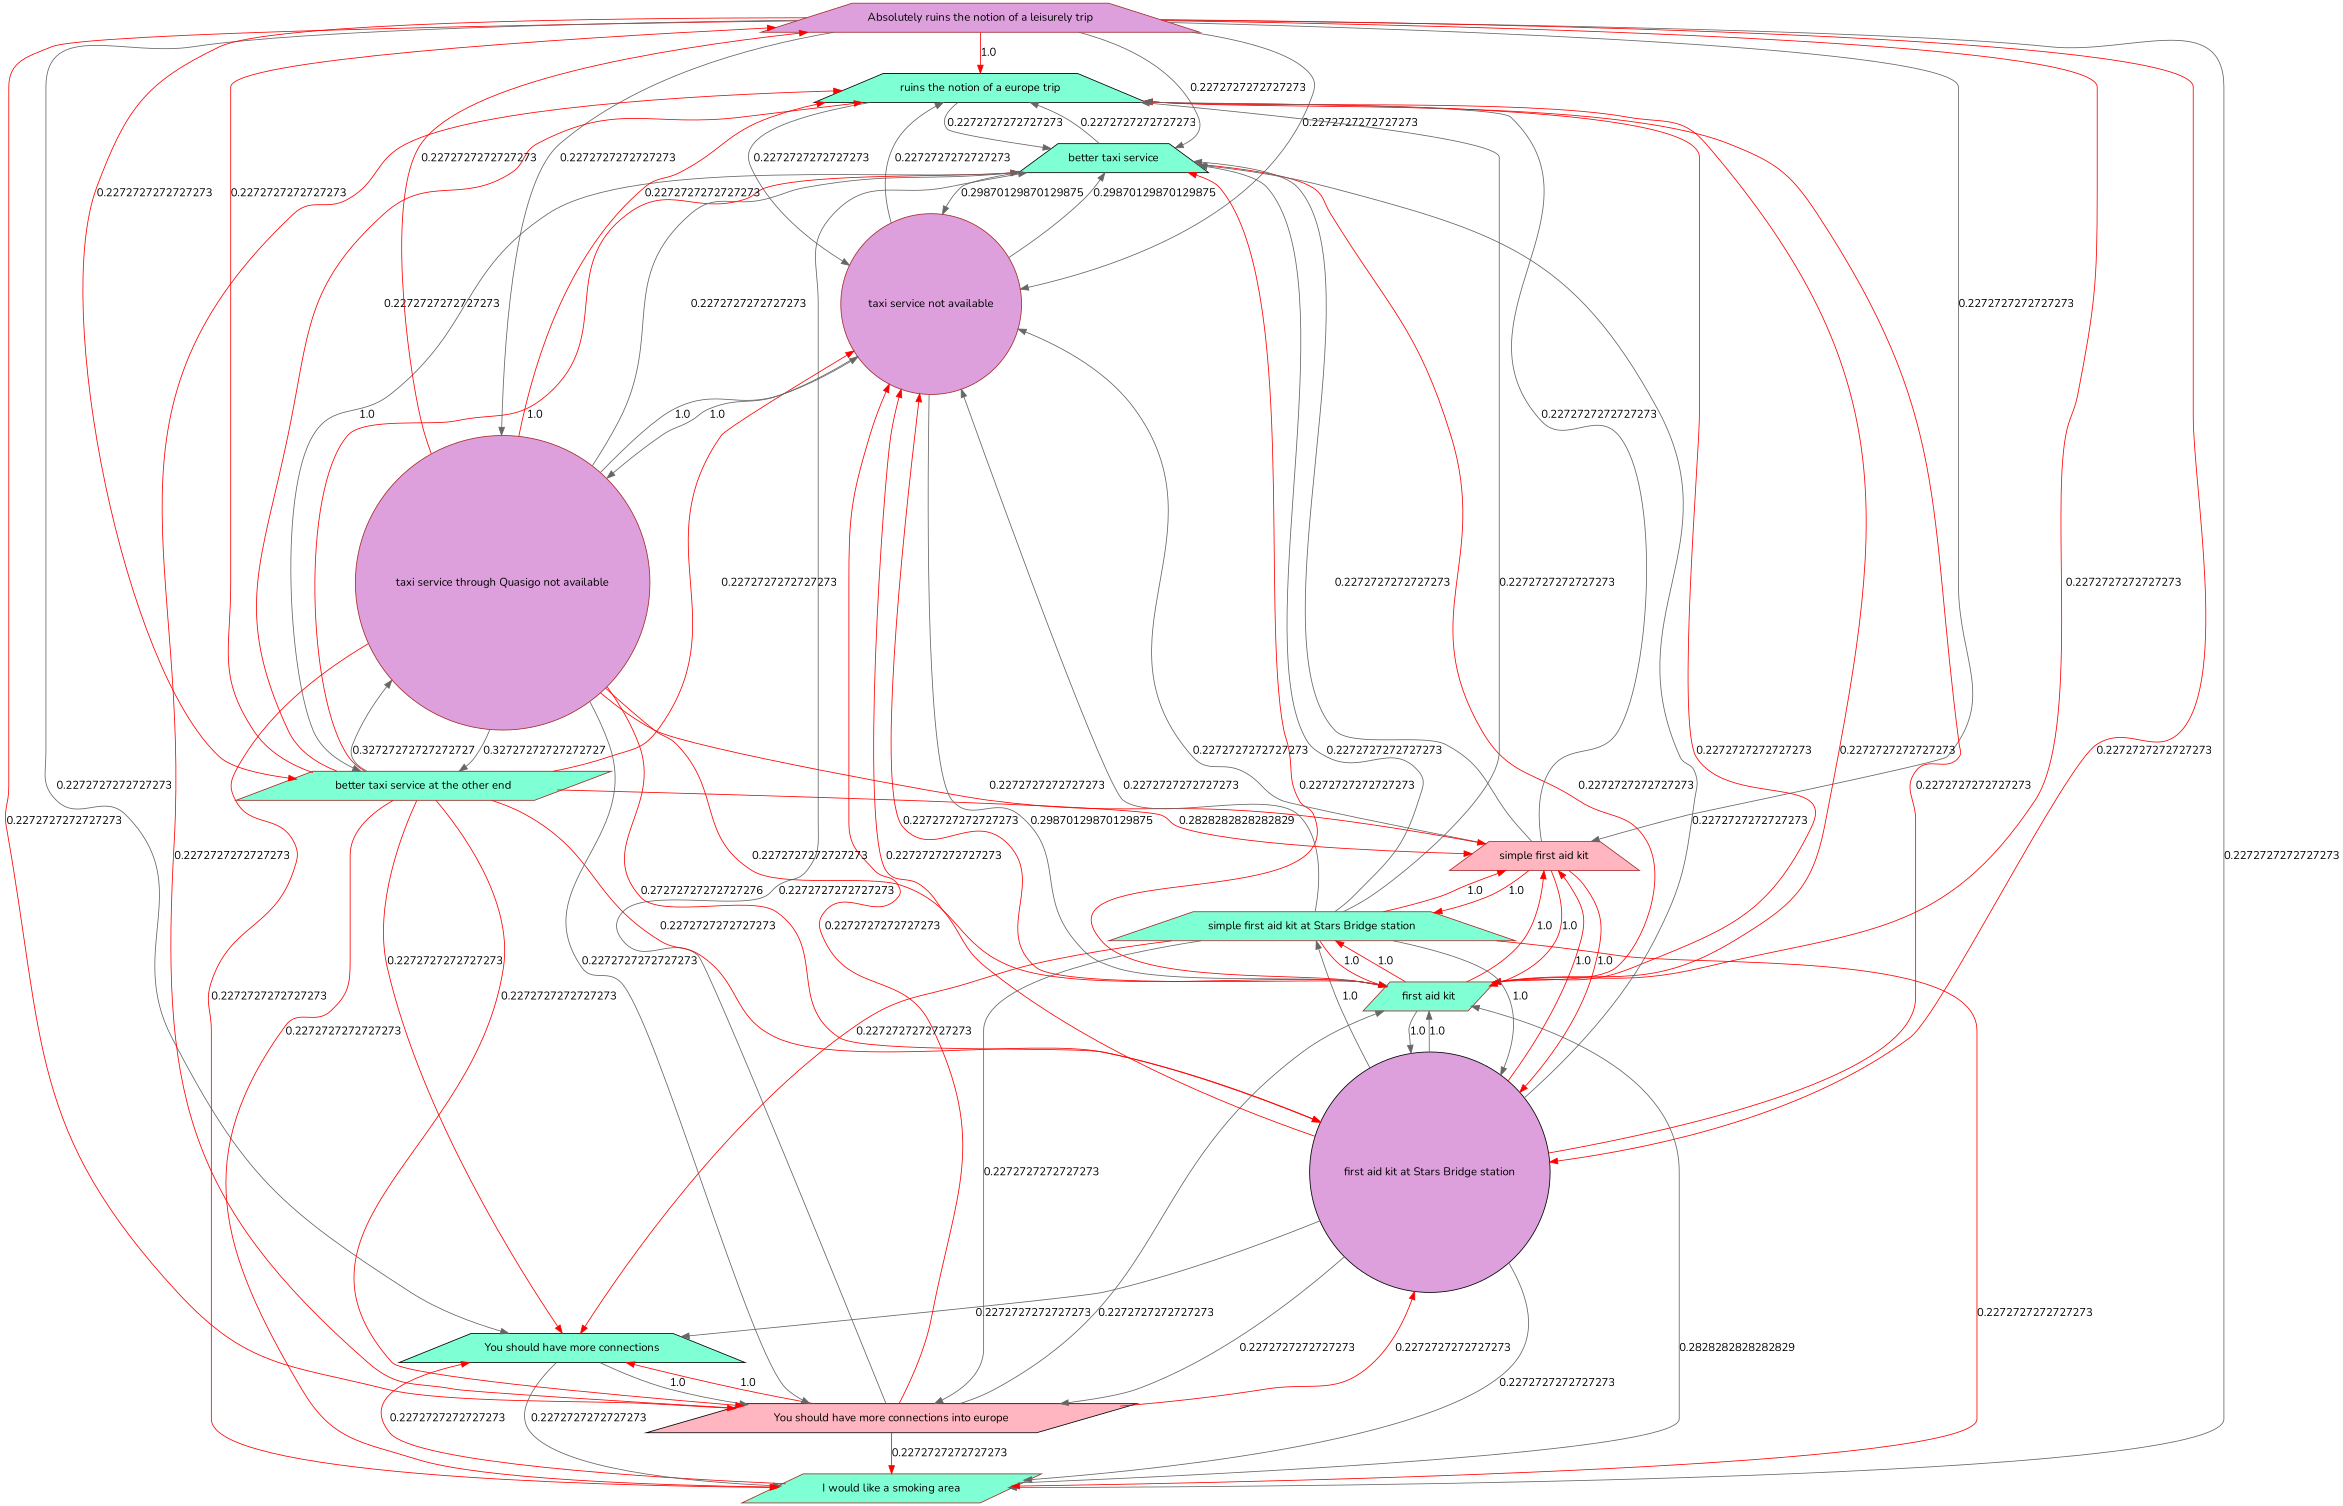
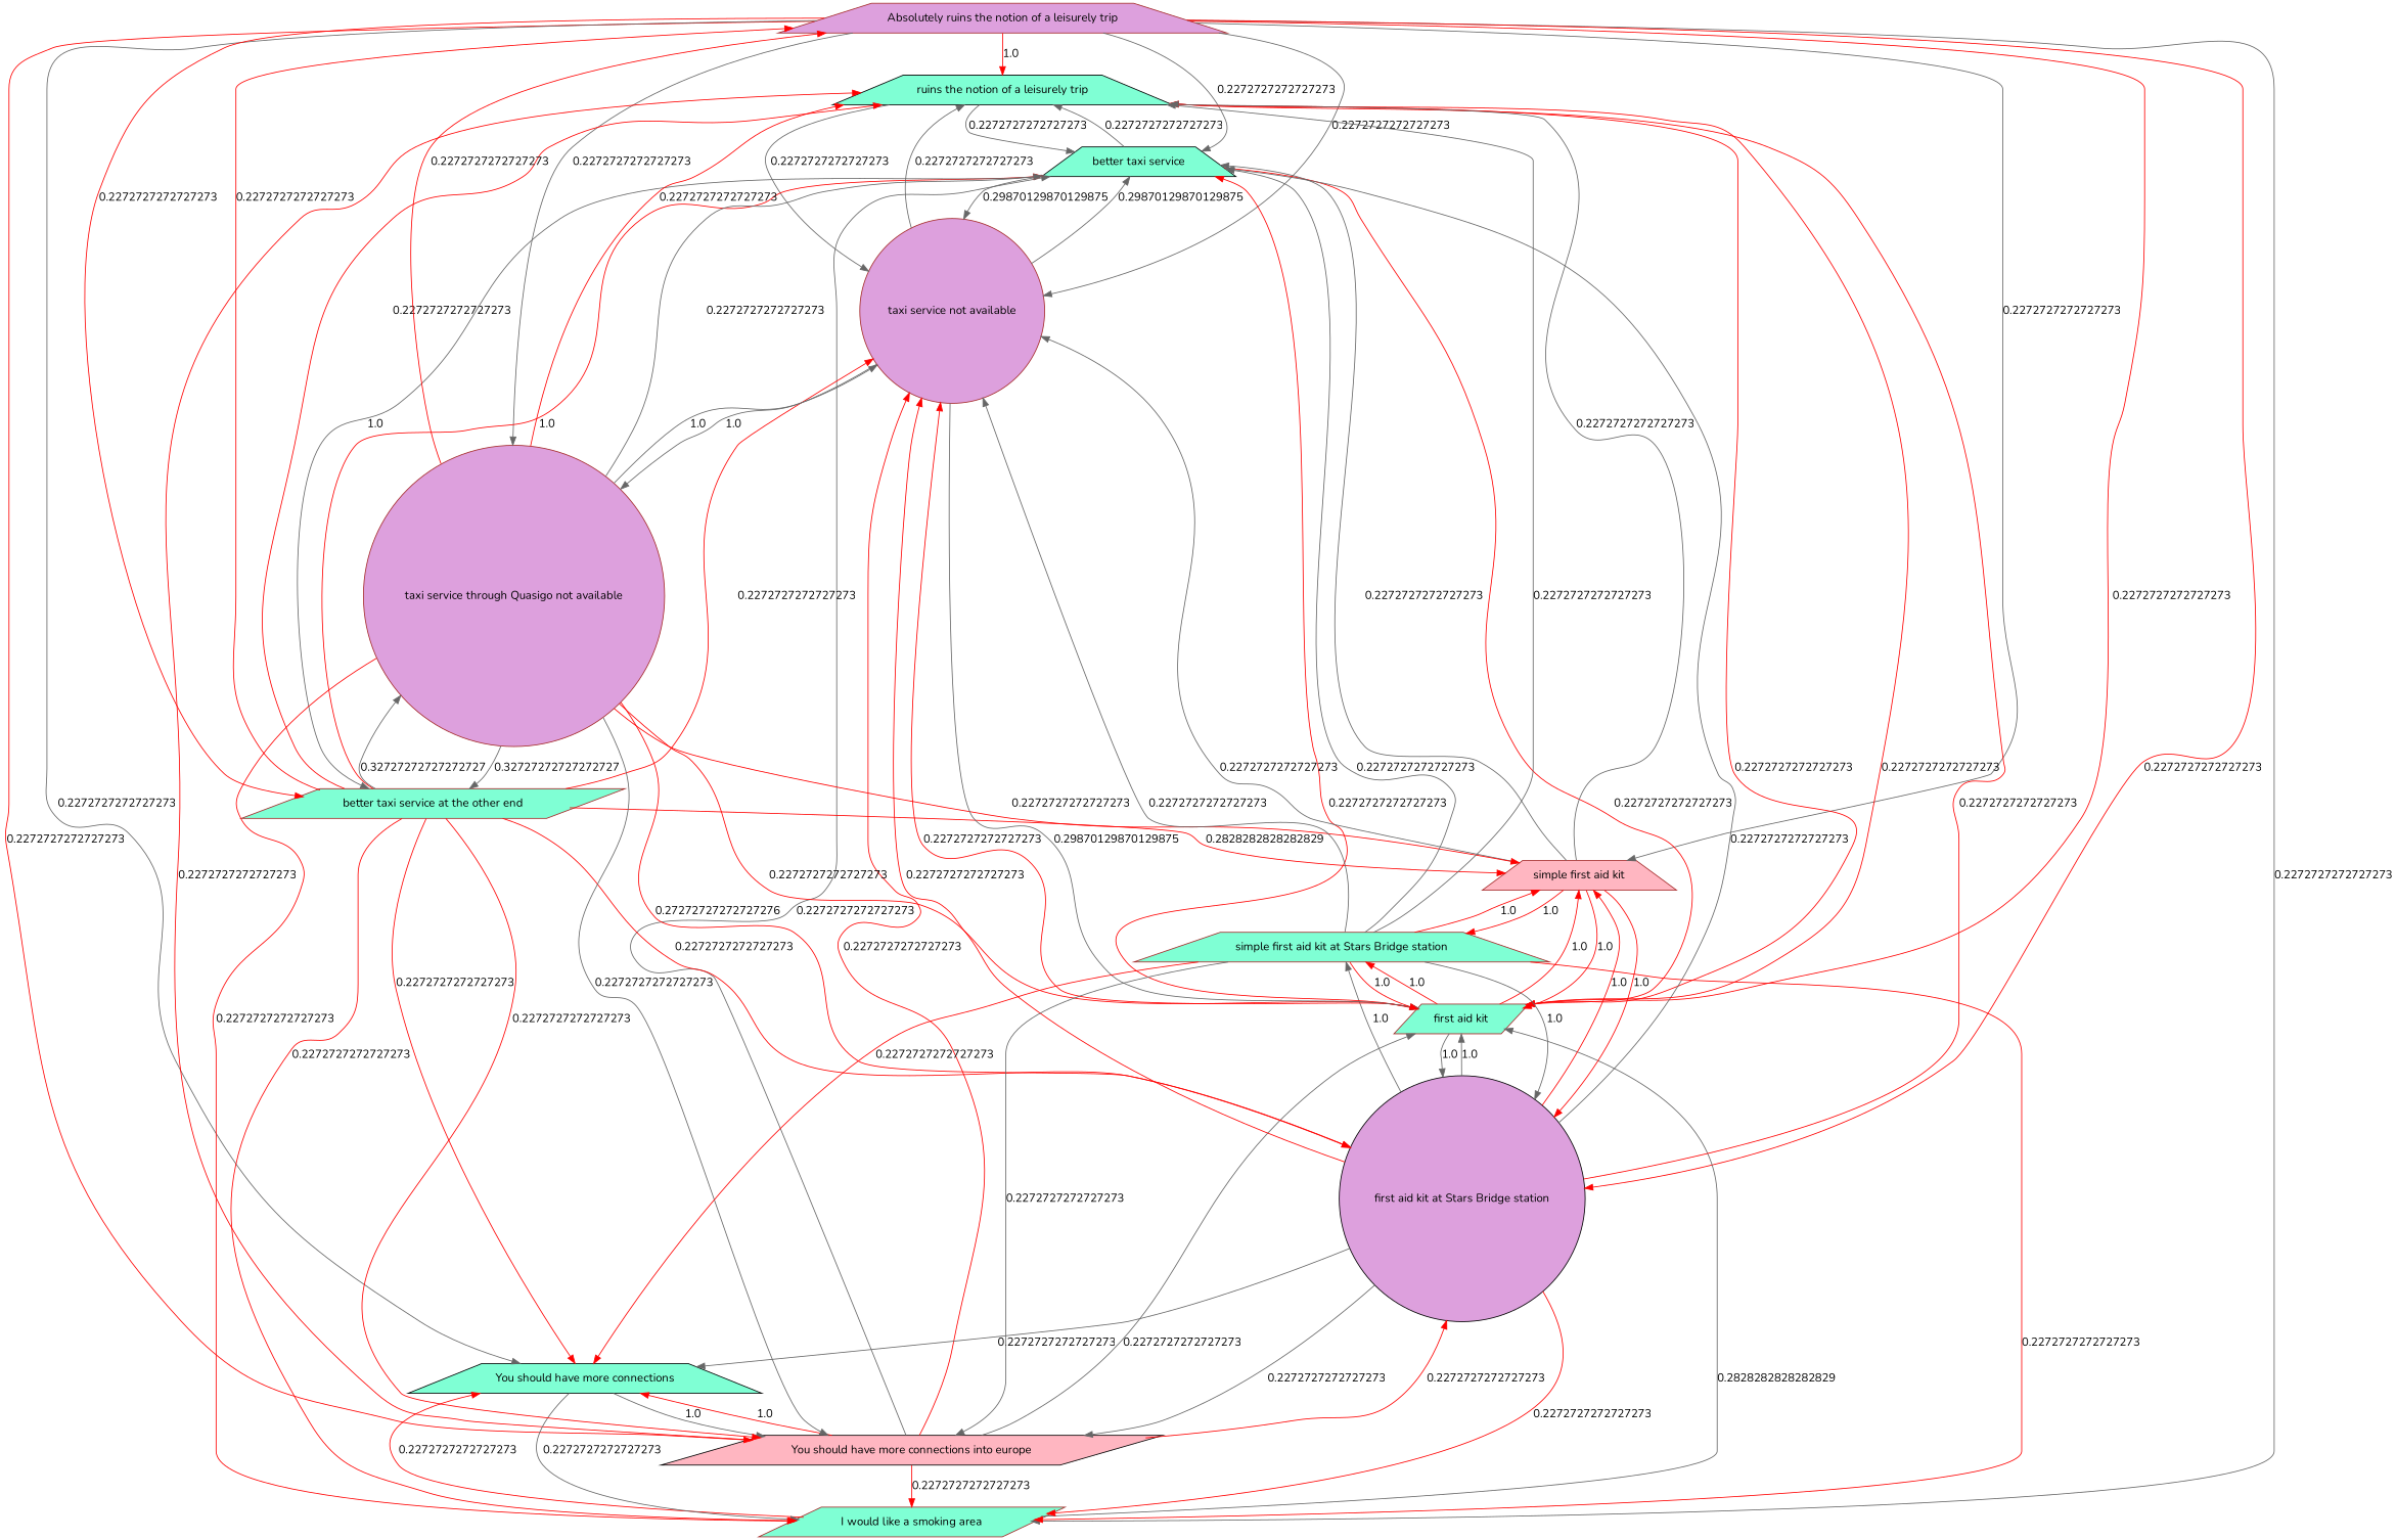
  digraph {
    fontname=Nunito
    node [color=brown fillcolor=aquamarine fontname=Nunito shape=trapezium style=filled]
    edge [color=red fontname=Nunito]
    "Absolutely ruins the notion of a leisurely trip" [fillcolor=plum]
-   "ruins the notion of a leisurely trip" [color=black label="ruins the notion of a europe trip"]
+   "ruins the notion of a leisurely trip" [color=black]
    "I would like a smoking area" [shape=parallelogram]
    "You should have more connections into europe" [color=black fillcolor=lightpink shape=parallelogram]
    "You should have more connections" [color=black]
    "better taxi service at the other end" [shape=parallelogram]
    "better taxi service" [color=black]
    "first aid kit at Stars Bridge station" [color=black fillcolor=plum shape=circle]
    "first aid kit" [shape=parallelogram]
    "simple first aid kit" [fillcolor=lightpink]
    "taxi service through Quasigo not available" [fillcolor=plum shape=circle]
    "taxi service not available" [fillcolor=plum shape=circle]
    "simple first aid kit at Stars Bridge station"
    "Absolutely ruins the notion of a leisurely trip" -> "ruins the notion of a leisurely trip" [label=1.0]
    "Absolutely ruins the notion of a leisurely trip" -> "I would like a smoking area" [color=gray40 label=0.2272727272727273]
    "Absolutely ruins the notion of a leisurely trip" -> "You should have more connections into europe" [label=0.2272727272727273]
    "Absolutely ruins the notion of a leisurely trip" -> "You should have more connections" [color=gray40 label=0.2272727272727273]
    "Absolutely ruins the notion of a leisurely trip" -> "better taxi service at the other end" [label=0.2272727272727273]
    "Absolutely ruins the notion of a leisurely trip" -> "better taxi service" [color=gray40 label=0.2272727272727273]
    "Absolutely ruins the notion of a leisurely trip" -> "first aid kit at Stars Bridge station" [label=0.2272727272727273]
    "Absolutely ruins the notion of a leisurely trip" -> "first aid kit" [label=0.2272727272727273]
    "Absolutely ruins the notion of a leisurely trip" -> "simple first aid kit" [color=gray40 label=0.2272727272727273]
    "Absolutely ruins the notion of a leisurely trip" -> "taxi service through Quasigo not available" [color=gray40 label=0.2272727272727273]
    "Absolutely ruins the notion of a leisurely trip" -> "taxi service not available" [color=gray40 label=0.2272727272727273]
    "ruins the notion of a leisurely trip" -> "better taxi service" [color=gray40 label=0.2272727272727273]
    "ruins the notion of a leisurely trip" -> "first aid kit" [label=0.2272727272727273]
    "ruins the notion of a leisurely trip" -> "taxi service not available" [color=gray40 label=0.2272727272727273]
    "I would like a smoking area" -> "You should have more connections" [label=0.2272727272727273]
    "I would like a smoking area" -> "first aid kit" [color=gray40 label=0.2828282828282829]
    "You should have more connections into europe" -> "ruins the notion of a leisurely trip" [label=0.2272727272727273]
    "You should have more connections into europe" -> "I would like a smoking area" [label=0.2272727272727273]
    "You should have more connections into europe" -> "You should have more connections" [label=1.0]
    "You should have more connections into europe" -> "better taxi service" [color=gray40 label=0.2272727272727273]
    "You should have more connections into europe" -> "first aid kit at Stars Bridge station" [label=0.2272727272727273]
    "You should have more connections into europe" -> "first aid kit" [color=gray40 label=0.2272727272727273]
    "You should have more connections into europe" -> "taxi service not available" [label=0.2272727272727273]
    "You should have more connections" -> "I would like a smoking area" [color=gray40 label=0.2272727272727273]
    "You should have more connections" -> "You should have more connections into europe" [color=gray40 label=1.0]
    "better taxi service at the other end" -> "Absolutely ruins the notion of a leisurely trip" [label=0.2272727272727273]
    "better taxi service at the other end" -> "ruins the notion of a leisurely trip" [label=0.2272727272727273]
    "better taxi service at the other end" -> "I would like a smoking area" [label=0.2272727272727273]
    "better taxi service at the other end" -> "You should have more connections into europe" [label=0.2272727272727273]
    "better taxi service at the other end" -> "You should have more connections" [label=0.2272727272727273]
    "better taxi service at the other end" -> "better taxi service" [label=1.0]
    "better taxi service at the other end" -> "first aid kit at Stars Bridge station" [label=0.2272727272727273]
    "better taxi service at the other end" -> "simple first aid kit" [label=0.2828282828282829]
    "better taxi service at the other end" -> "taxi service through Quasigo not available" [color=gray40 label=0.32727272727272727]
    "better taxi service at the other end" -> "taxi service not available" [label=0.2272727272727273]
    "better taxi service" -> "ruins the notion of a leisurely trip" [color=gray40 label=0.2272727272727273]
    "better taxi service" -> "better taxi service at the other end" [color=gray40 label=1.0]
    "better taxi service" -> "first aid kit" [label=0.2272727272727273]
    "better taxi service" -> "taxi service not available" [color=gray40 label=0.29870129870129875]
    "first aid kit at Stars Bridge station" -> "ruins the notion of a leisurely trip" [label=0.2272727272727273]
-   "first aid kit at Stars Bridge station" -> "I would like a smoking area" [color=gray40 label=0.2272727272727273]
+   "first aid kit at Stars Bridge station" -> "I would like a smoking area" [label=0.2272727272727273]
    "first aid kit at Stars Bridge station" -> "You should have more connections into europe" [color=gray40 label=0.2272727272727273]
    "first aid kit at Stars Bridge station" -> "You should have more connections" [color=gray40 label=0.2272727272727273]
    "first aid kit at Stars Bridge station" -> "better taxi service" [color=gray40 label=0.2272727272727273]
    "first aid kit at Stars Bridge station" -> "first aid kit" [color=gray40 label=1.0]
    "first aid kit at Stars Bridge station" -> "simple first aid kit" [label=1.0]
    "first aid kit at Stars Bridge station" -> "taxi service not available" [label=0.2272727272727273]
    "first aid kit at Stars Bridge station" -> "simple first aid kit at Stars Bridge station" [color=gray40 label=1.0]
    "first aid kit" -> "ruins the notion of a leisurely trip" [label=0.2272727272727273]
    "first aid kit" -> "better taxi service" [label=0.2272727272727273]
    "first aid kit" -> "first aid kit at Stars Bridge station" [color=gray40 label=1.0]
    "first aid kit" -> "simple first aid kit" [label=1.0]
    "first aid kit" -> "taxi service not available" [label=0.2272727272727273]
    "first aid kit" -> "simple first aid kit at Stars Bridge station" [label=1.0]
    "simple first aid kit" -> "ruins the notion of a leisurely trip" [color=gray40 label=0.2272727272727273]
    "simple first aid kit" -> "better taxi service" [color=gray40 label=0.2272727272727273]
    "simple first aid kit" -> "first aid kit at Stars Bridge station" [label=1.0]
    "simple first aid kit" -> "first aid kit" [label=1.0]
    "simple first aid kit" -> "taxi service not available" [color=gray40 label=0.2272727272727273]
    "simple first aid kit" -> "simple first aid kit at Stars Bridge station" [label=1.0]
    "taxi service through Quasigo not available" -> "Absolutely ruins the notion of a leisurely trip" [label=0.2272727272727273]
    "taxi service through Quasigo not available" -> "ruins the notion of a leisurely trip" [label=0.2272727272727273]
    "taxi service through Quasigo not available" -> "I would like a smoking area" [label=0.2272727272727273]
    "taxi service through Quasigo not available" -> "You should have more connections into europe" [color=gray40 label=0.2272727272727273]
    "taxi service through Quasigo not available" -> "better taxi service at the other end" [color=gray40 label=0.32727272727272727]
    "taxi service through Quasigo not available" -> "better taxi service" [color=gray40 label=0.2272727272727273]
    "taxi service through Quasigo not available" -> "first aid kit at Stars Bridge station" [label=0.27272727272727276]
    "taxi service through Quasigo not available" -> "first aid kit" [label=0.2272727272727273]
    "taxi service through Quasigo not available" -> "simple first aid kit" [label=0.2272727272727273]
    "taxi service through Quasigo not available" -> "taxi service not available" [color=gray40 label=1.0]
    "taxi service not available" -> "ruins the notion of a leisurely trip" [color=gray40 label=0.2272727272727273]
    "taxi service not available" -> "better taxi service" [color=gray40 label=0.29870129870129875]
    "taxi service not available" -> "first aid kit" [color=gray40 label=0.29870129870129875]
    "taxi service not available" -> "taxi service through Quasigo not available" [color=gray40 label=1.0]
    "simple first aid kit at Stars Bridge station" -> "ruins the notion of a leisurely trip" [color=gray40 label=0.2272727272727273]
    "simple first aid kit at Stars Bridge station" -> "I would like a smoking area" [label=0.2272727272727273]
    "simple first aid kit at Stars Bridge station" -> "You should have more connections into europe" [color=gray40 label=0.2272727272727273]
    "simple first aid kit at Stars Bridge station" -> "You should have more connections" [label=0.2272727272727273]
    "simple first aid kit at Stars Bridge station" -> "better taxi service" [color=gray40 label=0.2272727272727273]
    "simple first aid kit at Stars Bridge station" -> "first aid kit at Stars Bridge station" [color=gray40 label=1.0]
    "simple first aid kit at Stars Bridge station" -> "first aid kit" [label=1.0]
    "simple first aid kit at Stars Bridge station" -> "simple first aid kit" [label=1.0]
    "simple first aid kit at Stars Bridge station" -> "taxi service not available" [color=gray40 label=0.2272727272727273]
  }
